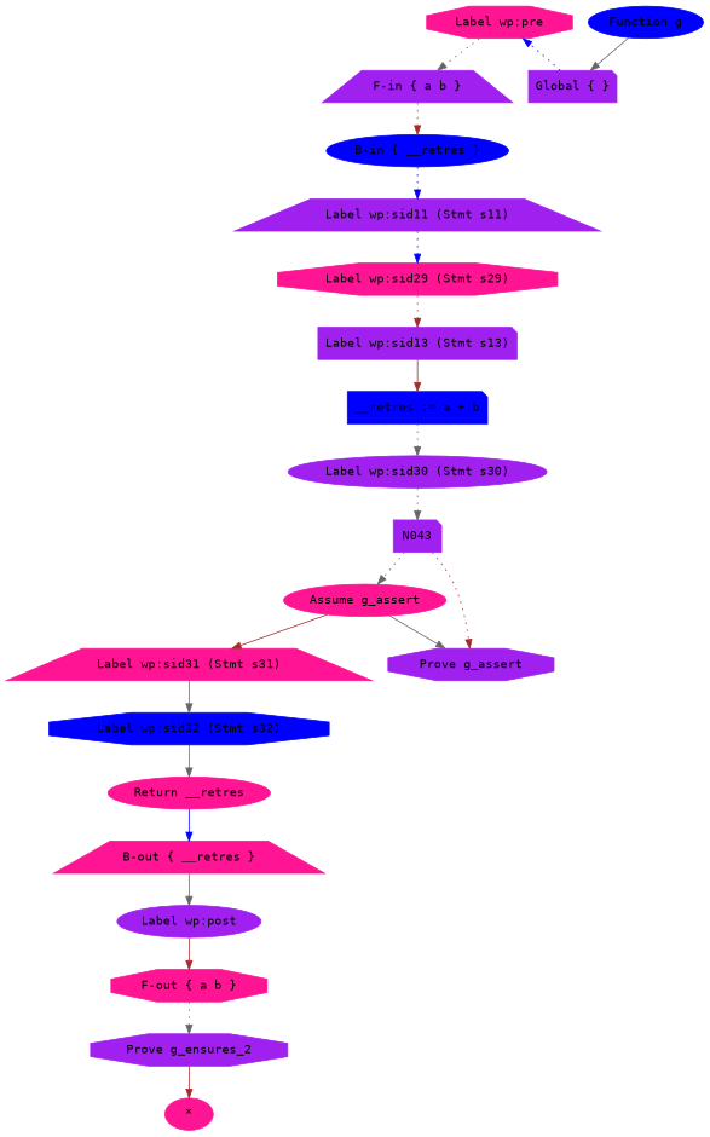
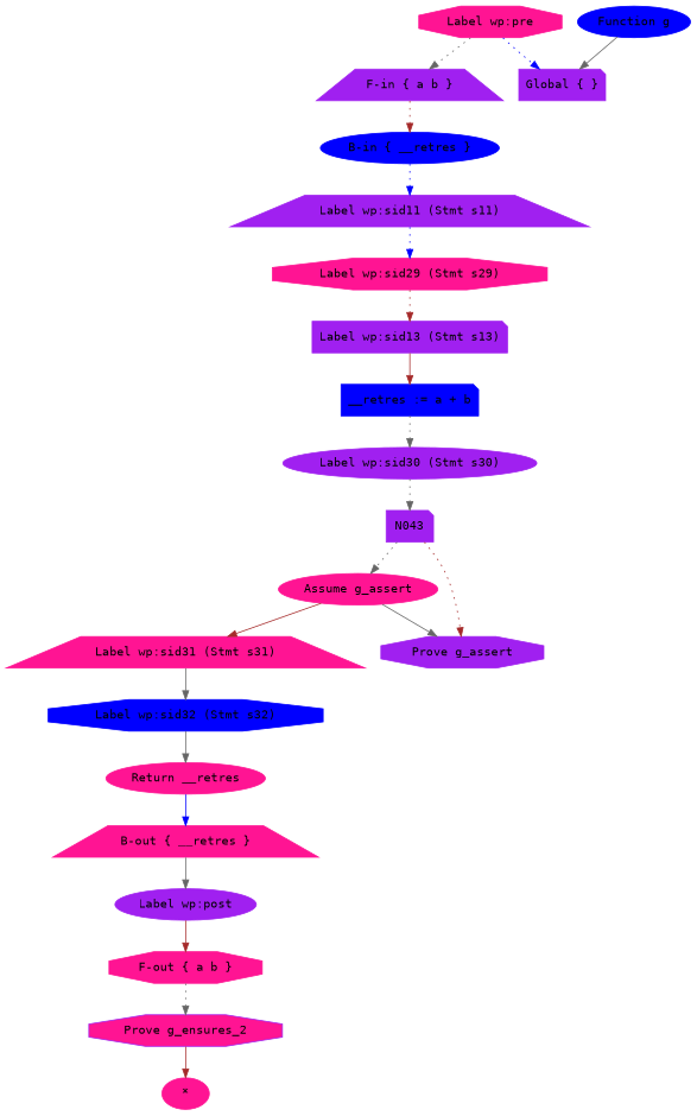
  digraph {
    fontname="DejaVu Sans Mono"
    rankdir=TB
    node [color=purple fontname="DejaVu Sans Mono" shape=ellipse style=filled]
    edge [color=gray40 fontname="DejaVu Sans Mono" style=dotted]
    n1 [color=deeppink label="*"]
-   n2 [label="Prove g_ensures_2" shape=octagon]
+   n2 [label="Prove g_ensures_2" shape=octagon fillcolor=deeppink]
    n3 [color=deeppink label="F-out { a b }" shape=octagon]
    n4 [label="Label wp:post"]
    n5 [color=deeppink label="B-out { __retres }" shape=trapezium]
    n6 [color=deeppink label="Return __retres"]
    n7 [color=blue label="Label wp:sid32 (Stmt s32)" shape=octagon]
    n8 [color=deeppink label="Label wp:sid31 (Stmt s31)" shape=trapezium]
    n9 [color=deeppink label="Assume g_assert"]
    n10 [label="Prove g_assert" shape=octagon]
    N043 [shape=note]
    n12 [label="Label wp:sid30 (Stmt s30)"]
    n13 [color=blue label="__retres := a + b" shape=note]
    n14 [label="Label wp:sid13 (Stmt s13)" shape=note]
    n15 [color=deeppink label="Label wp:sid29 (Stmt s29)" shape=octagon]
    n16 [label="Label wp:sid11 (Stmt s11)" shape=trapezium]
    n17 [color=blue label="B-in { __retres }"]
    n18 [label="F-in { a b }" shape=trapezium]
    n19 [color=deeppink label="Label wp:pre" shape=octagon]
    n20 [label="Global { }" shape=note]
    n21 [color=blue label="Function g"]
    n2 -> n1 [color=brown style=solid]
    n3 -> n2
    n4 -> n3 [color=brown style=solid]
    n5 -> n4 [style=solid]
    n6 -> n5 [color=blue style=solid]
    n7 -> n6 [style=solid]
    n8 -> n7 [style=solid]
    n9 -> n8 [color=brown style=solid]
    n9 -> n10 [style=solid]
    N043 -> n9
    N043 -> n10 [color=brown]
    n12 -> N043
    n13 -> n12
    n14 -> n13 [color=brown style=solid]
    n15 -> n14 [color=brown]
    n16 -> n15 [color=blue]
    n17 -> n16 [color=blue]
    n18 -> n17 [color=brown]
    n19 -> n18
-   n20 -> n19 [color=blue]
+   n19 -> n20 [color=blue]
    n21 -> n20 [style=solid]
  }
